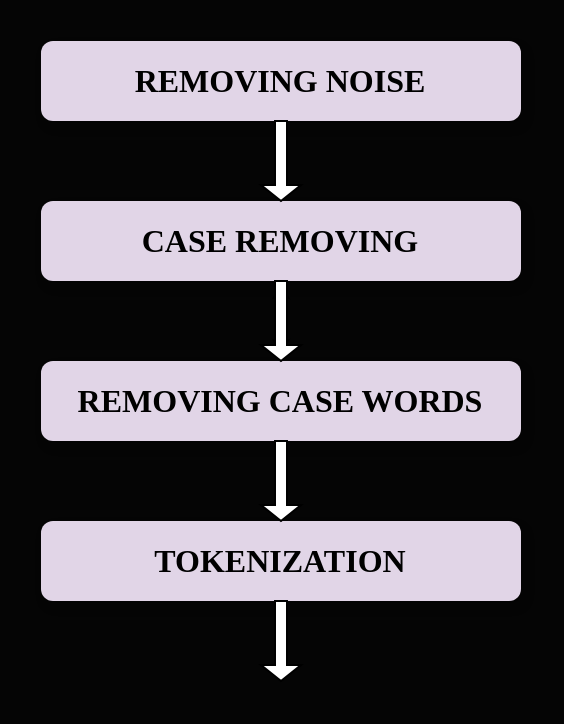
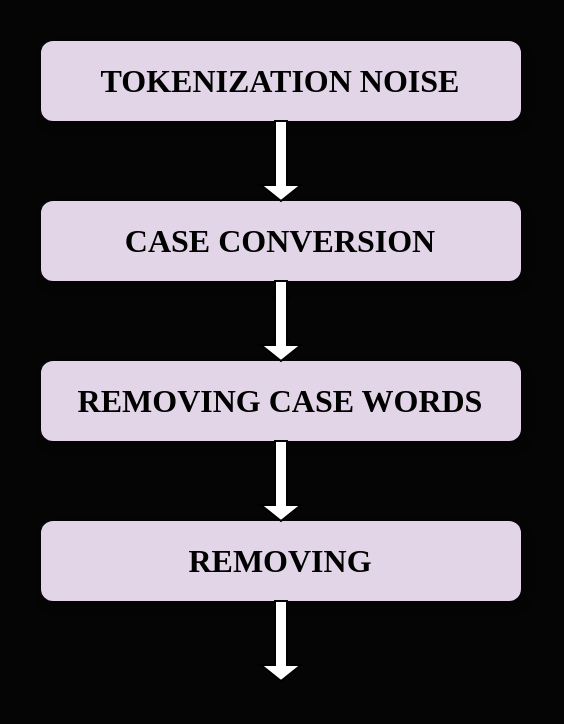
  <mxCell id="0" />
  <mxCell id="1" parent="0" />
- <mxCell id="2" value="&lt;b&gt;&lt;font style=&quot;font-size: 16px;&quot;&gt;REMOVING NOISE&lt;/font&gt;&lt;/b&gt;" style="rounded=1;whiteSpace=wrap;html=1;dashed=1;dashPattern=1 4;strokeWidth=5;perimeterSpacing=2;shadow=1;fontFamily=Times New Roman;labelBackgroundColor=none;fillStyle=solid;fillColor=#E1D5E7;strokeColor=none;" vertex="1" parent="1"><mxGeometry x="20" y="20" width="240" height="40" as="geometry" /></mxCell>
+ <mxCell id="2" value="&lt;b&gt;&lt;font style=&quot;font-size: 16px;&quot;&gt;TOKENIZATION NOISE&lt;/font&gt;&lt;/b&gt;" style="rounded=1;whiteSpace=wrap;html=1;dashed=1;dashPattern=1 4;strokeWidth=5;perimeterSpacing=2;shadow=1;fontFamily=Times New Roman;labelBackgroundColor=none;fillStyle=solid;fillColor=#E1D5E7;strokeColor=none;" vertex="1" parent="1"><mxGeometry x="20" y="20" width="240" height="40" as="geometry" /></mxCell>
  <mxCell id="3" value="" style="edgeStyle=orthogonalEdgeStyle;rounded=0;orthogonalLoop=1;jettySize=auto;html=1;" edge="1" parent="1" source="9" target="5"><mxGeometry relative="1" as="geometry" /></mxCell>
- <mxCell id="4" value="&lt;b&gt;&lt;font style=&quot;font-size: 16px;&quot;&gt;CASE REMOVING&lt;br&gt;&lt;/font&gt;&lt;/b&gt;" style="rounded=1;whiteSpace=wrap;html=1;dashed=1;dashPattern=1 4;strokeWidth=5;perimeterSpacing=2;shadow=1;fontFamily=Times New Roman;labelBackgroundColor=none;fillStyle=solid;fillColor=#E1D5E7;strokeColor=none;" vertex="1" parent="1"><mxGeometry x="20" width="240" height="40" as="geometry" y="100" /></mxCell>
+ <mxCell id="4" value="&lt;b&gt;&lt;font style=&quot;font-size: 16px;&quot;&gt;CASE CONVERSION&lt;br&gt;&lt;/font&gt;&lt;/b&gt;" style="rounded=1;whiteSpace=wrap;html=1;dashed=1;dashPattern=1 4;strokeWidth=5;perimeterSpacing=2;shadow=1;fontFamily=Times New Roman;labelBackgroundColor=none;fillStyle=solid;fillColor=#E1D5E7;strokeColor=none;" vertex="1" parent="1"><mxGeometry x="20" width="240" height="40" as="geometry" y="100" /></mxCell>
  <mxCell id="5" value="&lt;b&gt;&lt;font style=&quot;font-size: 16px;&quot;&gt;REMOVING CASE WORDS&lt;br&gt;&lt;/font&gt;&lt;/b&gt;" style="rounded=1;whiteSpace=wrap;html=1;dashed=1;dashPattern=1 4;strokeWidth=5;perimeterSpacing=2;shadow=1;fontFamily=Times New Roman;labelBackgroundColor=none;fillStyle=solid;fillColor=#E1D5E7;strokeColor=none;" vertex="1" parent="1"><mxGeometry x="20" y="180" width="240" height="40" as="geometry" /></mxCell>
- <mxCell id="6" value="&lt;b&gt;&lt;font style=&quot;font-size: 16px;&quot;&gt;TOKENIZATION&lt;br&gt;&lt;/font&gt;&lt;/b&gt;" style="rounded=1;whiteSpace=wrap;html=1;dashed=1;dashPattern=1 4;strokeWidth=5;perimeterSpacing=2;shadow=1;fontFamily=Times New Roman;labelBackgroundColor=none;fillStyle=solid;fillColor=#E1D5E7;strokeColor=none;" vertex="1" parent="1"><mxGeometry x="20" y="260" width="240" height="40" as="geometry" /></mxCell>
+ <mxCell id="6" value="&lt;b&gt;&lt;font style=&quot;font-size: 16px;&quot;&gt;REMOVING&lt;br&gt;&lt;/font&gt;&lt;/b&gt;" style="rounded=1;whiteSpace=wrap;html=1;dashed=1;dashPattern=1 4;strokeWidth=5;perimeterSpacing=2;shadow=1;fontFamily=Times New Roman;labelBackgroundColor=none;fillStyle=solid;fillColor=#E1D5E7;strokeColor=none;" vertex="1" parent="1"><mxGeometry x="20" y="260" width="240" height="40" as="geometry" /></mxCell>
  <mxCell id="7" value="" style="shape=singleArrow;direction=south;whiteSpace=wrap;html=1;strokeColor=default;arrowWidth=0.3;noLabel=1;" vertex="1" parent="1"><mxGeometry x="130" y="60" width="20" height="40" as="geometry" /></mxCell>
  <mxCell id="8" value="" style="edgeStyle=orthogonalEdgeStyle;rounded=0;orthogonalLoop=1;jettySize=auto;html=1;" edge="1" parent="1" source="4" target="9"><mxGeometry relative="1" as="geometry"><mxPoint x="140" y="142" as="sourcePoint" /><mxPoint x="140" y="178" as="targetPoint" /><Array as="points"><mxPoint x="140" y="160" /></Array></mxGeometry></mxCell>
  <mxCell id="9" value="" style="shape=singleArrow;direction=south;whiteSpace=wrap;html=1;strokeColor=default;arrowWidth=0.3;noLabel=1;" vertex="1" parent="1"><mxGeometry x="130" y="140" width="20" height="40" as="geometry" /></mxCell>
  <mxCell id="10" value="" style="shape=singleArrow;direction=south;whiteSpace=wrap;html=1;strokeColor=default;arrowWidth=0.3;noLabel=1;" vertex="1" parent="1"><mxGeometry x="130" y="220" width="20" height="40" as="geometry" /></mxCell>
  <mxCell id="11" value="" style="shape=singleArrow;direction=south;whiteSpace=wrap;html=1;strokeColor=default;arrowWidth=0.3;noLabel=1;" vertex="1" parent="1"><mxGeometry x="130" y="300" width="20" height="40" as="geometry" /></mxCell>
